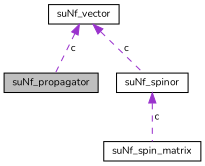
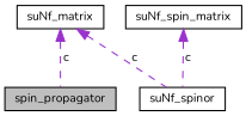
  digraph {
    fontname=Nunito
    node [color=black fillcolor=white fontname=Nunito fontsize=10 shape=record style=filled]
    edge [color=darkorchid3 dir=back fontname=Nunito fontsize=10 labelfontname=Helvetica labelfontsize=10 style=dashed]
-   n1 [fillcolor=grey75 fontcolor=black height=0.2 label=suNf_propagator width=0.4]
+   n1 [fillcolor=grey75 fontcolor=black height=0.2 label=spin_propagator width=0.4]
    n2 [height=0.2 label=suNf_spin_matrix width=0.4]
    n3 [height=0.2 label=suNf_spinor width=0.4]
-   n4 [height=0.2 label=suNf_vector width=0.4]
-   n3 -> n2 [label=" c"]
+   n4 [height=0.2 label=suNf_matrix width=0.4]
+   n2 -> n3 [label=" c"]
    n4 -> n1 [label=" c"]
    n4 -> n3 [label=" c"]
  }
